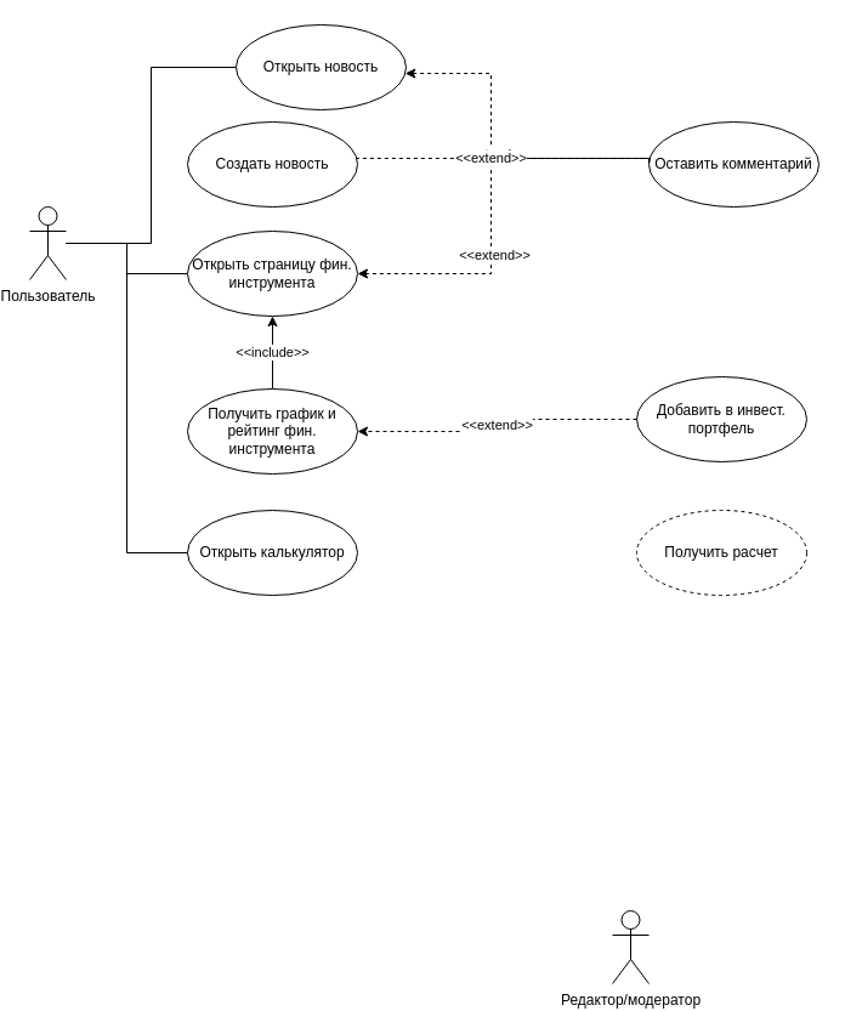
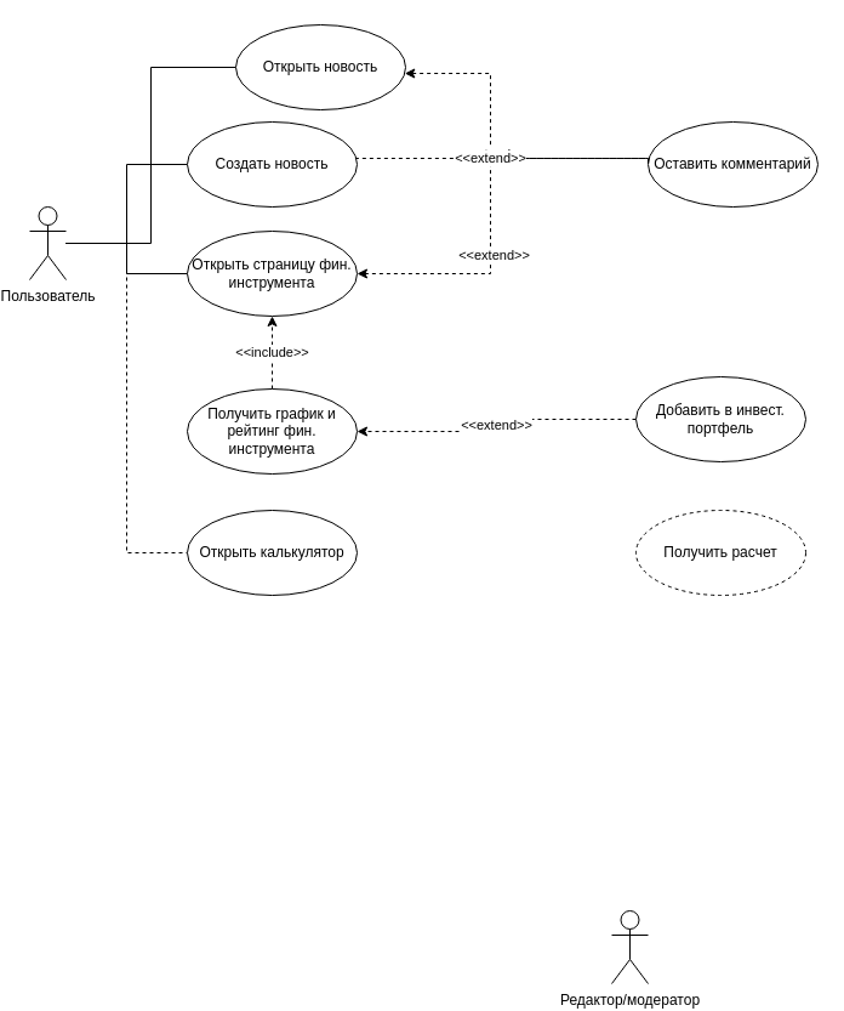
  <mxCell id="0" />
  <mxCell id="1" parent="0" />
  <mxCell id="2" style="edgeStyle=orthogonalEdgeStyle;rounded=0;orthogonalLoop=1;jettySize=auto;html=1;entryX=0;entryY=0.5;entryDx=0;entryDy=0;endArrow=none;endFill=0;" edge="1" parent="1" source="6" target="14"><mxGeometry relative="1" as="geometry" /></mxCell>
  <mxCell id="3" style="edgeStyle=orthogonalEdgeStyle;rounded=0;orthogonalLoop=1;jettySize=auto;html=1;entryX=0;entryY=0.5;entryDx=0;entryDy=0;endArrow=none;endFill=0;" edge="1" parent="1" source="6" target="9"><mxGeometry relative="1" as="geometry" /></mxCell>
- <mxCell id="4" style="edgeStyle=orthogonalEdgeStyle;rounded=0;orthogonalLoop=1;jettySize=auto;html=1;entryX=0;entryY=0.5;entryDx=0;entryDy=0;endArrow=none;endFill=0;" edge="1" parent="1" source="6" target="11"><mxGeometry relative="1" as="geometry" /></mxCell>
+ <mxCell id="4" style="edgeStyle=orthogonalEdgeStyle;rounded=0;orthogonalLoop=1;jettySize=auto;html=1;entryX=0;entryY=0.5;entryDx=0;entryDy=0;endArrow=none;endFill=0;dashed=1;" edge="1" parent="1" source="6" target="11"><mxGeometry relative="1" as="geometry" /></mxCell>
+ <mxCell id="5" style="edgeStyle=orthogonalEdgeStyle;rounded=0;orthogonalLoop=1;jettySize=auto;html=1;entryX=0;entryY=0.5;entryDx=0;entryDy=0;endArrow=none;endFill=0;" edge="1" parent="1" source="6" target="21"><mxGeometry relative="1" as="geometry" /></mxCell>
  <mxCell id="6" value="Пользователь" style="shape=umlActor;verticalLabelPosition=bottom;verticalAlign=top;html=1;" parent="1" vertex="1"><mxGeometry x="20" y="170" width="30" height="60" as="geometry" /></mxCell>
  <mxCell id="7" value="Редактор/модератор" style="shape=umlActor;verticalLabelPosition=bottom;verticalAlign=top;html=1;" parent="1" vertex="1"><mxGeometry x="500" y="750" width="30" height="60" as="geometry" /></mxCell>
  <mxCell id="8" value="&amp;lt;&amp;lt;extend&amp;gt;&amp;gt;" style="edgeStyle=orthogonalEdgeStyle;rounded=0;orthogonalLoop=1;jettySize=auto;html=1;entryX=0;entryY=0.5;entryDx=0;entryDy=0;dashed=1;startArrow=classic;startFill=1;endArrow=none;endFill=0;" edge="1" parent="1" source="9" target="10"><mxGeometry relative="1" as="geometry"><Array as="points"><mxPoint x="400" y="60" /><mxPoint x="400" y="130" /></Array><mxPoint as="offset" /></mxGeometry></mxCell>
  <mxCell id="9" value="Открыть новость" style="ellipse;whiteSpace=wrap;html=1;" parent="1" vertex="1"><mxGeometry x="190" y="20" width="140" height="70" as="geometry" /></mxCell>
  <mxCell id="10" value="Оставить комментарий" style="ellipse;whiteSpace=wrap;html=1;" parent="1" vertex="1"><mxGeometry x="530" y="100" width="140" height="70" as="geometry" /></mxCell>
  <mxCell id="11" value="Открыть калькулятор" style="ellipse;whiteSpace=wrap;html=1;" parent="1" vertex="1"><mxGeometry x="150" y="420" width="140" height="70" as="geometry" /></mxCell>
  <mxCell id="12" style="edgeStyle=orthogonalEdgeStyle;rounded=0;orthogonalLoop=1;jettySize=auto;html=1;entryX=0;entryY=0.5;entryDx=0;entryDy=0;dashed=1;endArrow=none;endFill=0;startArrow=classic;startFill=1;exitX=1;exitY=0.5;exitDx=0;exitDy=0;" edge="1" parent="1" source="14" target="10"><mxGeometry relative="1" as="geometry"><Array as="points"><mxPoint x="400" y="225" /><mxPoint x="400" y="130" /><mxPoint x="530" y="130" /></Array></mxGeometry></mxCell>
  <mxCell id="13" value="&amp;lt;&amp;lt;extend&amp;gt;&amp;gt;" style="edgeLabel;html=1;align=center;verticalAlign=middle;resizable=0;points=[];" vertex="1" connectable="0" parent="12"><mxGeometry x="-0.256" y="-2" relative="1" as="geometry"><mxPoint as="offset" /></mxGeometry></mxCell>
  <mxCell id="14" value="Открыть страницу фин. инструмента" style="ellipse;whiteSpace=wrap;html=1;" vertex="1" parent="1"><mxGeometry x="150" y="190" width="140" height="70" as="geometry" /></mxCell>
  <mxCell id="15" value="Получить расчет" style="ellipse;whiteSpace=wrap;html=1;dashed=1;" vertex="1" parent="1"><mxGeometry x="520" y="420" width="140" height="70" as="geometry" /></mxCell>
- <mxCell id="16" value="&amp;lt;&amp;lt;include&amp;gt;&amp;gt;" style="edgeStyle=orthogonalEdgeStyle;rounded=0;orthogonalLoop=1;jettySize=auto;html=1;entryX=0.5;entryY=1;entryDx=0;entryDy=0;dashed=0;" edge="1" parent="1" source="17" target="14"><mxGeometry relative="1" as="geometry" /></mxCell>
+ <mxCell id="16" value="&amp;lt;&amp;lt;include&amp;gt;&amp;gt;" style="edgeStyle=orthogonalEdgeStyle;rounded=0;orthogonalLoop=1;jettySize=auto;html=1;entryX=0.5;entryY=1;entryDx=0;entryDy=0;dashed=1;" edge="1" parent="1" source="17" target="14"><mxGeometry relative="1" as="geometry" /></mxCell>
  <mxCell id="17" value="Получить график и рейтинг фин. инструмента" style="ellipse;whiteSpace=wrap;html=1;" vertex="1" parent="1"><mxGeometry x="150" y="320" width="140" height="70" as="geometry" /></mxCell>
  <mxCell id="18" value="&amp;lt;&amp;lt;extend&amp;gt;&amp;gt;" style="edgeStyle=orthogonalEdgeStyle;rounded=0;orthogonalLoop=1;jettySize=auto;html=1;entryX=1;entryY=0.5;entryDx=0;entryDy=0;dashed=1;" edge="1" parent="1" source="19" target="17"><mxGeometry relative="1" as="geometry" /></mxCell>
  <mxCell id="19" value="Добавить в инвест. портфель" style="ellipse;whiteSpace=wrap;html=1;" vertex="1" parent="1"><mxGeometry x="520" y="310" width="140" height="70" as="geometry" /></mxCell>
  <mxCell id="20" value="&amp;lt;&amp;lt;extend&amp;gt;&amp;gt;" style="edgeStyle=orthogonalEdgeStyle;rounded=0;orthogonalLoop=1;jettySize=auto;html=1;dashed=1;endArrow=none;endFill=0;startArrow=classic;startFill=1;" edge="1" parent="1"><mxGeometry relative="1" as="geometry"><mxPoint x="270" y="130" as="sourcePoint" /><mxPoint x="530" y="130" as="targetPoint" /></mxGeometry></mxCell>
  <mxCell id="21" value="Создать новость" style="ellipse;whiteSpace=wrap;html=1;" vertex="1" parent="1"><mxGeometry x="150" y="100" width="140" height="70" as="geometry" /></mxCell>
